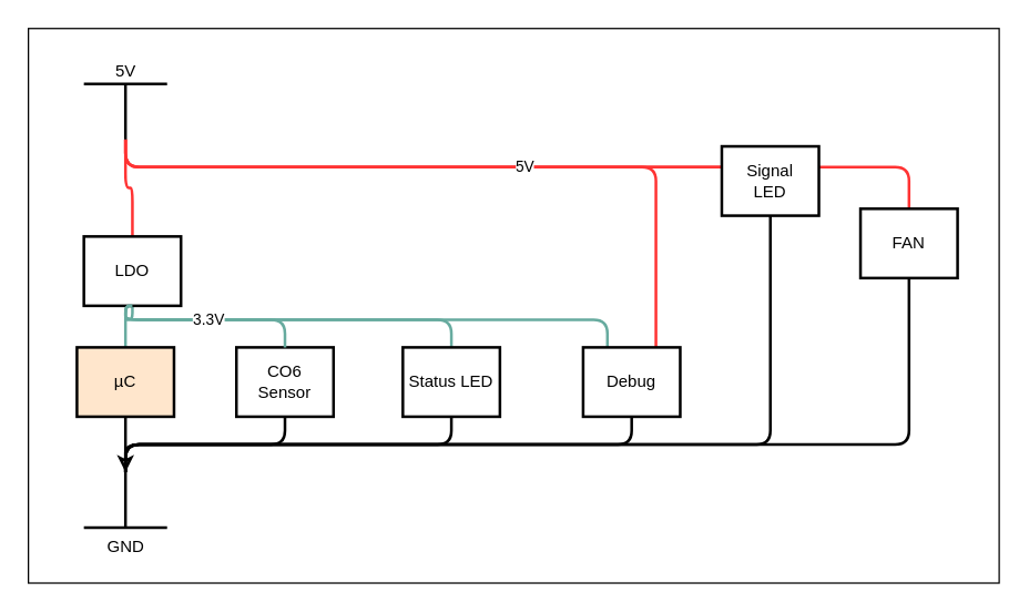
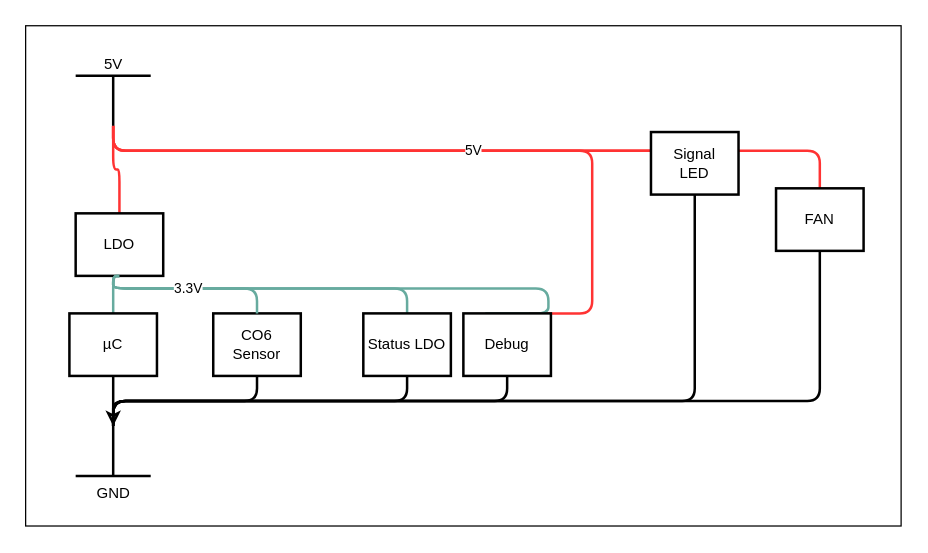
  <mxCell id="0" />
  <mxCell id="1" parent="0" />
  <mxCell id="2" value="" style="rounded=0;whiteSpace=wrap;html=1;fontSize=12;strokeWidth=1;" vertex="1" parent="1"><mxGeometry x="20" y="20" width="700" height="400" as="geometry" /></mxCell>
  <mxCell id="3" style="edgeStyle=orthogonalEdgeStyle;rounded=1;orthogonalLoop=1;jettySize=auto;html=1;exitX=0.5;exitY=0;exitDx=0;exitDy=0;exitPerimeter=0;entryX=0.75;entryY=0;entryDx=0;entryDy=0;endArrow=none;endFill=0;strokeColor=#FF3333;strokeWidth=2;" edge="1" parent="1" source="7" target="25"><mxGeometry relative="1" as="geometry"><Array as="points"><mxPoint x="90" y="120" /><mxPoint x="473" y="120" /></Array></mxGeometry></mxCell>
  <mxCell id="4" style="edgeStyle=orthogonalEdgeStyle;rounded=1;orthogonalLoop=1;jettySize=auto;html=1;exitX=0.5;exitY=0;exitDx=0;exitDy=0;exitPerimeter=0;entryX=0.5;entryY=0;entryDx=0;entryDy=0;strokeWidth=2;endArrow=none;endFill=0;strokeColor=#FF3333;" edge="1" parent="1" source="7" target="9"><mxGeometry relative="1" as="geometry"><Array as="points"><mxPoint x="90" y="120" /><mxPoint x="555" y="120" /></Array></mxGeometry></mxCell>
  <mxCell id="5" value="5V" style="edgeStyle=orthogonalEdgeStyle;rounded=1;orthogonalLoop=1;jettySize=auto;html=1;exitX=0.5;exitY=0;exitDx=0;exitDy=0;exitPerimeter=0;entryX=0.5;entryY=0;entryDx=0;entryDy=0;endArrow=none;endFill=0;strokeColor=#FF3333;strokeWidth=2;" edge="1" parent="1" source="7" target="11"><mxGeometry relative="1" as="geometry"><Array as="points"><mxPoint x="90" y="120" /><mxPoint x="655" y="120" /></Array></mxGeometry></mxCell>
  <mxCell id="6" style="edgeStyle=orthogonalEdgeStyle;rounded=1;orthogonalLoop=1;jettySize=auto;html=1;exitX=0.5;exitY=0;exitDx=0;exitDy=0;exitPerimeter=0;entryX=0.5;entryY=0;entryDx=0;entryDy=0;endArrow=none;endFill=0;strokeColor=#FF3333;strokeWidth=2;" edge="1" parent="1" source="7" target="15"><mxGeometry relative="1" as="geometry" /></mxCell>
  <mxCell id="7" value="5V" style="verticalLabelPosition=top;verticalAlign=bottom;shape=mxgraph.electrical.signal_sources.vdd;shadow=0;dashed=0;align=center;strokeWidth=2;fontSize=12;html=1;flipV=1;" vertex="1" parent="1"><mxGeometry x="60" y="60" width="60" height="40" as="geometry" /></mxCell>
  <mxCell id="8" style="edgeStyle=orthogonalEdgeStyle;rounded=1;orthogonalLoop=1;jettySize=auto;html=1;exitX=0.5;exitY=1;exitDx=0;exitDy=0;entryX=0.5;entryY=1;entryDx=0;entryDy=0;entryPerimeter=0;endArrow=none;endFill=0;strokeColor=#000000;strokeWidth=2;" edge="1" parent="1" source="9" target="20"><mxGeometry relative="1" as="geometry"><Array as="points"><mxPoint x="555" y="320" /><mxPoint x="90" y="320" /></Array></mxGeometry></mxCell>
  <mxCell id="9" value="Signal&lt;br&gt;LED" style="rounded=0;whiteSpace=wrap;html=1;strokeWidth=2;" vertex="1" parent="1"><mxGeometry x="520" y="105" width="70" height="50" as="geometry" /></mxCell>
  <mxCell id="10" style="edgeStyle=orthogonalEdgeStyle;rounded=1;orthogonalLoop=1;jettySize=auto;html=1;exitX=0.5;exitY=1;exitDx=0;exitDy=0;entryX=0.5;entryY=1;entryDx=0;entryDy=0;entryPerimeter=0;endArrow=classic;endFill=0;strokeColor=#000000;strokeWidth=2;" edge="1" parent="1" source="11" target="20"><mxGeometry relative="1" as="geometry"><Array as="points"><mxPoint x="655" y="320" /><mxPoint x="90" y="320" /></Array></mxGeometry></mxCell>
  <mxCell id="11" value="FAN" style="rounded=0;whiteSpace=wrap;html=1;strokeWidth=2;" vertex="1" parent="1"><mxGeometry x="620" y="150" width="70" height="50" as="geometry" /></mxCell>
  <mxCell id="12" style="edgeStyle=orthogonalEdgeStyle;rounded=1;orthogonalLoop=1;jettySize=auto;html=1;exitX=0.5;exitY=1;exitDx=0;exitDy=0;entryX=0.5;entryY=0;entryDx=0;entryDy=0;endArrow=none;endFill=0;strokeColor=#67AB9F;strokeWidth=2;" edge="1" parent="1" source="15" target="17"><mxGeometry relative="1" as="geometry" /></mxCell>
  <mxCell id="13" style="edgeStyle=orthogonalEdgeStyle;rounded=1;orthogonalLoop=1;jettySize=auto;html=1;exitX=0.5;exitY=1;exitDx=0;exitDy=0;entryX=0.5;entryY=0;entryDx=0;entryDy=0;endArrow=none;endFill=0;strokeColor=#67AB9F;strokeWidth=2;" edge="1" parent="1" source="15" target="22"><mxGeometry relative="1" as="geometry"><Array as="points"><mxPoint x="90" y="230" /><mxPoint x="325" y="230" /></Array></mxGeometry></mxCell>
  <mxCell id="14" style="edgeStyle=orthogonalEdgeStyle;rounded=1;orthogonalLoop=1;jettySize=auto;html=1;exitX=0.5;exitY=1;exitDx=0;exitDy=0;entryX=0.25;entryY=0;entryDx=0;entryDy=0;endArrow=none;endFill=0;strokeColor=#67AB9F;strokeWidth=2;" edge="1" parent="1" source="15" target="25"><mxGeometry relative="1" as="geometry"><Array as="points"><mxPoint x="90" y="230" /><mxPoint x="438" y="230" /><mxPoint x="438" y="250" /></Array></mxGeometry></mxCell>
  <mxCell id="15" value="LDO" style="rounded=0;whiteSpace=wrap;html=1;strokeWidth=2;" vertex="1" parent="1"><mxGeometry x="60" y="170" width="70" height="50" as="geometry" /></mxCell>
  <mxCell id="16" style="edgeStyle=orthogonalEdgeStyle;rounded=1;orthogonalLoop=1;jettySize=auto;html=1;exitX=0.5;exitY=1;exitDx=0;exitDy=0;entryX=0.5;entryY=1;entryDx=0;entryDy=0;entryPerimeter=0;endArrow=none;endFill=0;strokeColor=#000000;strokeWidth=2;" edge="1" parent="1" source="17" target="20"><mxGeometry relative="1" as="geometry" /></mxCell>
- <mxCell id="17" value="µC" style="rounded=0;whiteSpace=wrap;html=1;strokeWidth=2;fillColor=#ffe6cc;" vertex="1" parent="1"><mxGeometry x="55" y="250" width="70" height="50" as="geometry" /></mxCell>
+ <mxCell id="17" value="µC" style="rounded=0;whiteSpace=wrap;html=1;strokeWidth=2;" vertex="1" parent="1"><mxGeometry x="55" y="250" width="70" height="50" as="geometry" /></mxCell>
  <mxCell id="18" style="edgeStyle=orthogonalEdgeStyle;rounded=1;orthogonalLoop=1;jettySize=auto;html=1;exitX=0.5;exitY=1;exitDx=0;exitDy=0;entryX=0.5;entryY=1;entryDx=0;entryDy=0;entryPerimeter=0;endArrow=none;endFill=0;strokeColor=#000000;strokeWidth=2;" edge="1" parent="1" source="19" target="20"><mxGeometry relative="1" as="geometry" /></mxCell>
  <mxCell id="19" value="CO6&lt;br&gt;Sensor" style="rounded=0;whiteSpace=wrap;html=1;strokeWidth=2;" vertex="1" parent="1"><mxGeometry x="170" y="250" width="70" height="50" as="geometry" /></mxCell>
  <mxCell id="20" value="GND" style="pointerEvents=1;verticalLabelPosition=bottom;shadow=0;dashed=0;align=center;html=1;verticalAlign=top;shape=mxgraph.electrical.signal_sources.vss2;fontSize=12;flipV=1;strokeWidth=2;" vertex="1" parent="1"><mxGeometry x="60" y="340" width="60" height="40" as="geometry" /></mxCell>
  <mxCell id="21" style="edgeStyle=orthogonalEdgeStyle;rounded=1;orthogonalLoop=1;jettySize=auto;html=1;exitX=0.5;exitY=1;exitDx=0;exitDy=0;entryX=0.5;entryY=1;entryDx=0;entryDy=0;entryPerimeter=0;endArrow=none;endFill=0;strokeColor=#000000;strokeWidth=2;" edge="1" parent="1" source="22" target="20"><mxGeometry relative="1" as="geometry" /></mxCell>
- <mxCell id="22" value="Status LED" style="rounded=0;whiteSpace=wrap;html=1;strokeWidth=2;" vertex="1" parent="1"><mxGeometry x="290" y="250" width="70" height="50" as="geometry" /></mxCell>
+ <mxCell id="22" value="Status LDO" style="rounded=0;whiteSpace=wrap;html=1;strokeWidth=2;" vertex="1" parent="1"><mxGeometry x="290" y="250" width="70" height="50" as="geometry" /></mxCell>
  <mxCell id="23" value="3.3V" style="edgeStyle=orthogonalEdgeStyle;rounded=1;orthogonalLoop=1;jettySize=auto;html=1;exitX=0.5;exitY=1;exitDx=0;exitDy=0;entryX=0.5;entryY=0;entryDx=0;entryDy=0;endArrow=none;endFill=0;strokeColor=#67AB9F;strokeWidth=2;" edge="1" parent="1" source="15" target="19"><mxGeometry relative="1" as="geometry"><Array as="points"><mxPoint x="90" y="230" /><mxPoint x="205" y="230" /></Array></mxGeometry></mxCell>
  <mxCell id="24" style="edgeStyle=orthogonalEdgeStyle;rounded=1;orthogonalLoop=1;jettySize=auto;html=1;exitX=0.5;exitY=1;exitDx=0;exitDy=0;entryX=0.5;entryY=1;entryDx=0;entryDy=0;entryPerimeter=0;endArrow=none;endFill=0;strokeColor=#000000;strokeWidth=2;" edge="1" parent="1" source="25" target="20"><mxGeometry relative="1" as="geometry" /></mxCell>
- <mxCell id="25" value="Debug" style="rounded=0;whiteSpace=wrap;html=1;strokeWidth=2;" vertex="1" parent="1"><mxGeometry x="420" y="250" width="70" height="50" as="geometry" /></mxCell>
+ <mxCell id="25" value="Debug" style="rounded=0;whiteSpace=wrap;html=1;strokeWidth=2;" vertex="1" parent="1"><mxGeometry x="370" y="250" width="70" height="50" as="geometry" /></mxCell>
